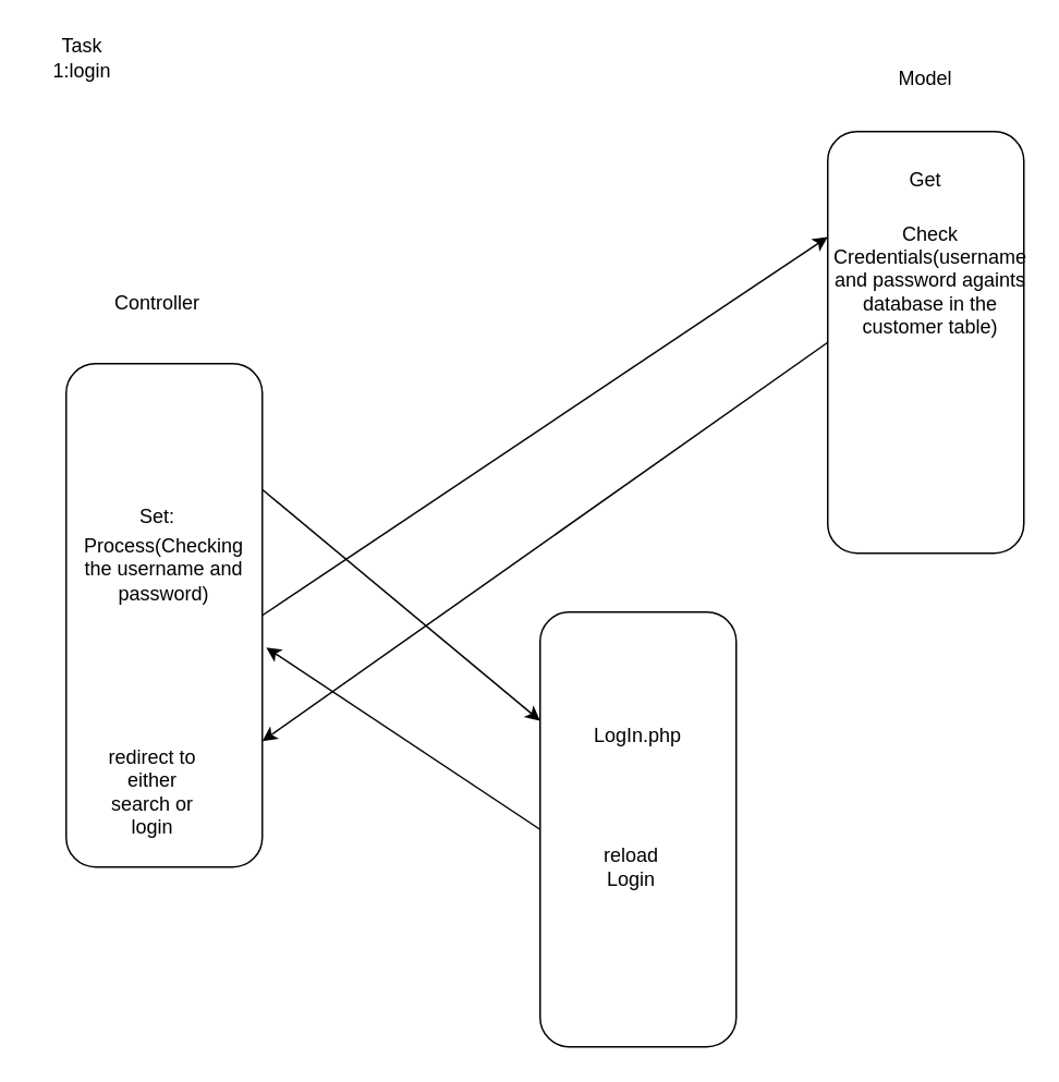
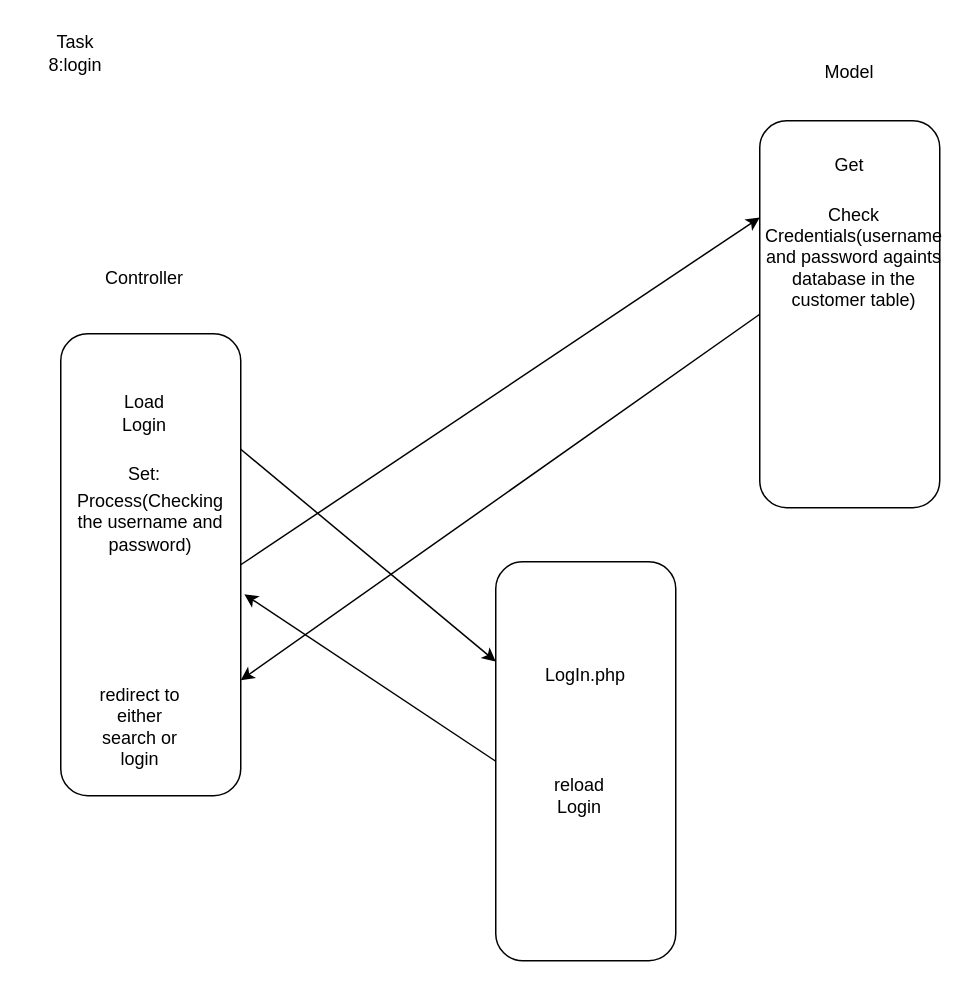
  <mxCell id="0" />
  <mxCell id="1" parent="0" />
  <mxCell id="2" value="&lt;br&gt;&lt;br&gt;&lt;br&gt;" style="rounded=1;whiteSpace=wrap;html=1;" vertex="1" parent="1"><mxGeometry x="40" y="222" width="120" height="308" as="geometry" /></mxCell>
  <mxCell id="3" value="" style="rounded=1;whiteSpace=wrap;html=1;" vertex="1" parent="1"><mxGeometry x="330" y="374" width="120" height="266" as="geometry" /></mxCell>
  <mxCell id="4" value="" style="rounded=1;whiteSpace=wrap;html=1;" vertex="1" parent="1"><mxGeometry x="506" y="80" width="120" height="258" as="geometry" /></mxCell>
- <mxCell id="5" value="Task 1:login" style="text;html=1;strokeColor=none;fillColor=none;align=center;verticalAlign=middle;whiteSpace=wrap;rounded=0;" vertex="1" parent="1"><mxGeometry x="20" y="20" width="60" height="30" as="geometry" /></mxCell>
+ <mxCell id="5" value="Task 8:login" style="text;html=1;strokeColor=none;fillColor=none;align=center;verticalAlign=middle;whiteSpace=wrap;rounded=0;" vertex="1" parent="1"><mxGeometry x="20" y="20" width="60" height="30" as="geometry" /></mxCell>
  <mxCell id="6" value="Controller" style="text;html=1;strokeColor=none;fillColor=none;align=center;verticalAlign=middle;whiteSpace=wrap;rounded=0;" vertex="1" parent="1"><mxGeometry x="66" y="170" width="60" height="30" as="geometry" /></mxCell>
  <mxCell id="7" value="Model" style="text;html=1;strokeColor=none;fillColor=none;align=center;verticalAlign=middle;whiteSpace=wrap;rounded=0;" vertex="1" parent="1"><mxGeometry x="536" y="33" width="60" height="30" as="geometry" /></mxCell>
+ <mxCell id="8" value="Load Login" style="text;html=1;strokeColor=none;fillColor=none;align=center;verticalAlign=middle;whiteSpace=wrap;rounded=0;" vertex="1" parent="1"><mxGeometry x="66" y="260" width="60" height="30" as="geometry" /></mxCell>
  <mxCell id="9" value="" style="endArrow=classic;html=1;rounded=0;entryX=0;entryY=0.25;entryDx=0;entryDy=0;exitX=1;exitY=0.25;exitDx=0;exitDy=0;" edge="1" parent="1" source="2" target="3"><mxGeometry width="50" height="50" relative="1" as="geometry"><mxPoint x="170" y="309" as="sourcePoint" /><mxPoint x="220" y="259" as="targetPoint" /></mxGeometry></mxCell>
  <mxCell id="10" value="LogIn.php" style="text;html=1;strokeColor=none;fillColor=none;align=center;verticalAlign=middle;whiteSpace=wrap;rounded=0;" vertex="1" parent="1"><mxGeometry x="360" y="435" width="60" height="30" as="geometry" /></mxCell>
  <mxCell id="11" value="Process(Checking the username and password)" style="text;html=1;strokeColor=none;fillColor=none;align=center;verticalAlign=middle;whiteSpace=wrap;rounded=0;" vertex="1" parent="1"><mxGeometry x="70" y="333" width="60" height="30" as="geometry" /></mxCell>
  <mxCell id="12" value="" style="endArrow=classic;html=1;rounded=0;exitX=1;exitY=0.5;exitDx=0;exitDy=0;entryX=0;entryY=0.25;entryDx=0;entryDy=0;" edge="1" parent="1" source="2" target="4"><mxGeometry width="50" height="50" relative="1" as="geometry"><mxPoint x="269" y="336" as="sourcePoint" /><mxPoint x="319" y="286" as="targetPoint" /></mxGeometry></mxCell>
  <mxCell id="13" value="Check Credentials(username and password againts database in the customer table)" style="text;html=1;strokeColor=none;fillColor=none;align=center;verticalAlign=middle;whiteSpace=wrap;rounded=0;" vertex="1" parent="1"><mxGeometry x="539" y="156" width="60" height="30" as="geometry" /></mxCell>
  <mxCell id="14" value="" style="endArrow=classic;html=1;rounded=0;entryX=1;entryY=0.75;entryDx=0;entryDy=0;exitX=0;exitY=0.5;exitDx=0;exitDy=0;" edge="1" parent="1" source="4" target="2"><mxGeometry width="50" height="50" relative="1" as="geometry"><mxPoint x="312" y="341" as="sourcePoint" /><mxPoint x="362" y="291" as="targetPoint" /></mxGeometry></mxCell>
  <mxCell id="15" value="" style="endArrow=classic;html=1;rounded=0;entryX=1.02;entryY=0.564;entryDx=0;entryDy=0;entryPerimeter=0;exitX=0;exitY=0.5;exitDx=0;exitDy=0;" edge="1" parent="1" source="3" target="2"><mxGeometry width="50" height="50" relative="1" as="geometry"><mxPoint x="225" y="545" as="sourcePoint" /><mxPoint x="275" y="495" as="targetPoint" /></mxGeometry></mxCell>
  <mxCell id="16" value="Set:" style="text;html=1;strokeColor=none;fillColor=none;align=center;verticalAlign=middle;whiteSpace=wrap;rounded=0;" vertex="1" parent="1"><mxGeometry x="66" y="301" width="60" height="30" as="geometry" /></mxCell>
  <mxCell id="17" value="Get" style="text;html=1;strokeColor=none;fillColor=none;align=center;verticalAlign=middle;whiteSpace=wrap;rounded=0;" vertex="1" parent="1"><mxGeometry x="536" y="95" width="60" height="30" as="geometry" /></mxCell>
  <mxCell id="18" value="reload Login" style="text;html=1;strokeColor=none;fillColor=none;align=center;verticalAlign=middle;whiteSpace=wrap;rounded=0;" vertex="1" parent="1"><mxGeometry x="356" y="515" width="60" height="30" as="geometry" /></mxCell>
  <mxCell id="19" value="redirect to either search or login" style="text;html=1;strokeColor=none;fillColor=none;align=center;verticalAlign=middle;whiteSpace=wrap;rounded=0;" vertex="1" parent="1"><mxGeometry x="63" y="469" width="60" height="30" as="geometry" /></mxCell>
